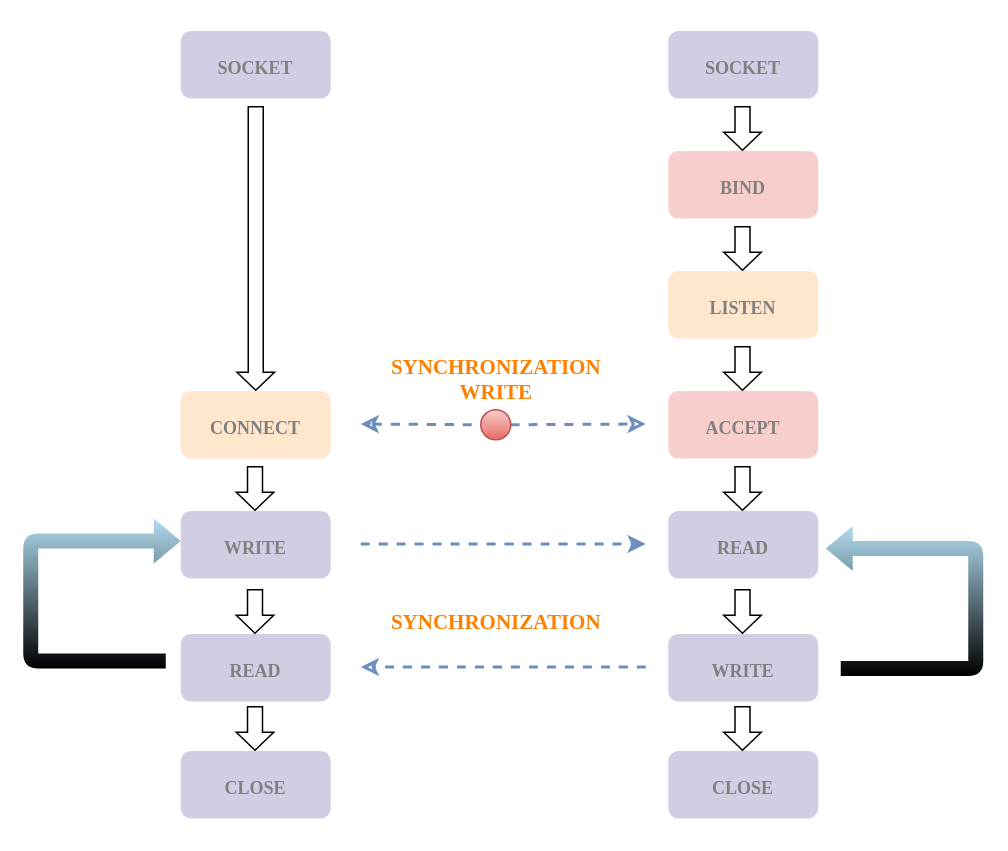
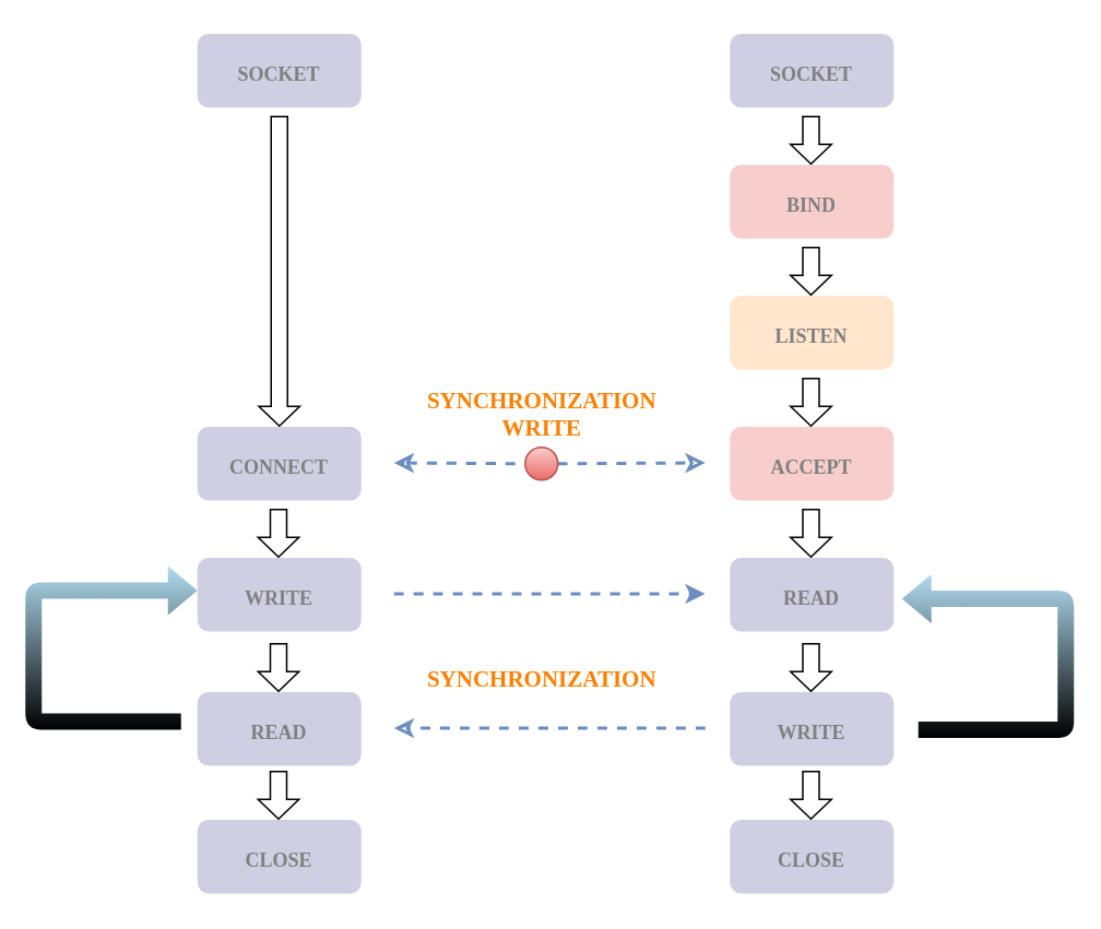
  <mxCell id="0" />
  <mxCell id="1" parent="0" />
  <mxCell id="2" value="&lt;font color=&quot;#808080&quot; style=&quot;font-size: 12px;&quot;&gt;&lt;b&gt;SOCKET&lt;/b&gt;&lt;/font&gt;" style="rounded=1;whiteSpace=wrap;html=1;fontFamily=Times New Roman;fontSize=18;fillColor=#d0cee2;strokeColor=none;" parent="1" vertex="1"><mxGeometry x="445" y="20" width="100" height="45" as="geometry" /></mxCell>
  <mxCell id="3" value="&lt;font color=&quot;#808080&quot; style=&quot;font-size: 12px;&quot;&gt;&lt;b&gt;BIND&lt;/b&gt;&lt;/font&gt;" style="rounded=1;whiteSpace=wrap;html=1;fontFamily=Times New Roman;fontSize=18;fillColor=#f8cecc;strokeColor=none;" parent="1" vertex="1"><mxGeometry x="445" y="100" width="100" height="45" as="geometry" /></mxCell>
  <mxCell id="4" value="&lt;font color=&quot;#808080&quot; style=&quot;font-size: 12px;&quot;&gt;&lt;b&gt;ACCEPT&lt;/b&gt;&lt;/font&gt;" style="rounded=1;whiteSpace=wrap;html=1;fontFamily=Times New Roman;fontSize=18;fillColor=#f8cecc;strokeColor=none;" parent="1" vertex="1"><mxGeometry x="445" y="260" width="100" height="45" as="geometry" /></mxCell>
  <mxCell id="5" value="&lt;font color=&quot;#808080&quot;&gt;&lt;span style=&quot;font-size: 12px;&quot;&gt;&lt;b&gt;READ&lt;/b&gt;&lt;/span&gt;&lt;/font&gt;" style="rounded=1;whiteSpace=wrap;html=1;fontFamily=Times New Roman;fontSize=18;fillColor=#d0cee2;strokeColor=none;" parent="1" vertex="1"><mxGeometry x="445" y="340" width="100" height="45" as="geometry" /></mxCell>
  <mxCell id="6" value="&lt;font color=&quot;#808080&quot; style=&quot;font-size: 12px;&quot;&gt;&lt;b&gt;WRITE&lt;/b&gt;&lt;/font&gt;" style="rounded=1;whiteSpace=wrap;html=1;fontFamily=Times New Roman;fontSize=18;fillColor=#d0cee2;strokeColor=none;" parent="1" vertex="1"><mxGeometry x="445" y="422" width="100" height="45" as="geometry" /></mxCell>
  <mxCell id="7" value="&lt;font color=&quot;#808080&quot;&gt;&lt;span style=&quot;font-size: 12px;&quot;&gt;&lt;b&gt;LISTEN&lt;/b&gt;&lt;/span&gt;&lt;/font&gt;" style="rounded=1;whiteSpace=wrap;html=1;fontFamily=Times New Roman;fontSize=18;fillColor=#ffe6cc;strokeColor=none;" parent="1" vertex="1"><mxGeometry x="445" y="180" width="100" height="45" as="geometry" /></mxCell>
  <mxCell id="8" value="&lt;font color=&quot;#808080&quot; style=&quot;font-size: 12px;&quot;&gt;&lt;b&gt;CLOSE&lt;/b&gt;&lt;/font&gt;" style="rounded=1;whiteSpace=wrap;html=1;fontFamily=Times New Roman;fontSize=18;fillColor=#d0cee2;strokeColor=none;" parent="1" vertex="1"><mxGeometry x="445" y="500" width="100" height="45" as="geometry" /></mxCell>
  <mxCell id="9" value="&lt;font color=&quot;#808080&quot; style=&quot;font-size: 12px;&quot;&gt;&lt;b&gt;SOCKET&lt;/b&gt;&lt;/font&gt;" style="rounded=1;whiteSpace=wrap;html=1;fontFamily=Times New Roman;fontSize=18;fillColor=#d0cee2;strokeColor=none;" parent="1" vertex="1"><mxGeometry x="120" y="20" width="100" height="45" as="geometry" /></mxCell>
- <mxCell id="10" value="&lt;font color=&quot;#808080&quot; style=&quot;font-size: 12px;&quot;&gt;&lt;b&gt;CONNECT&lt;/b&gt;&lt;/font&gt;" style="rounded=1;whiteSpace=wrap;html=1;fontFamily=Times New Roman;fontSize=18;fillColor=#ffe6cc;strokeColor=none;" parent="1" vertex="1"><mxGeometry x="120" y="260" width="100" height="45" as="geometry" /></mxCell>
+ <mxCell id="10" value="&lt;font color=&quot;#808080&quot; style=&quot;font-size: 12px;&quot;&gt;&lt;b&gt;CONNECT&lt;/b&gt;&lt;/font&gt;" style="rounded=1;whiteSpace=wrap;html=1;fontFamily=Times New Roman;fontSize=18;fillColor=#d0cee2;strokeColor=none;" parent="1" vertex="1"><mxGeometry x="120" y="260" width="100" height="45" as="geometry" /></mxCell>
  <mxCell id="11" value="&lt;font color=&quot;#808080&quot;&gt;&lt;span style=&quot;font-size: 12px;&quot;&gt;&lt;b&gt;WRITE&lt;/b&gt;&lt;/span&gt;&lt;/font&gt;" style="rounded=1;whiteSpace=wrap;html=1;fontFamily=Times New Roman;fontSize=18;fillColor=#d0cee2;strokeColor=none;" parent="1" vertex="1"><mxGeometry x="120" y="340" width="100" height="45" as="geometry" /></mxCell>
  <mxCell id="12" value="&lt;font color=&quot;#808080&quot; style=&quot;font-size: 12px;&quot;&gt;&lt;b&gt;READ&lt;/b&gt;&lt;/font&gt;" style="rounded=1;whiteSpace=wrap;html=1;fontFamily=Times New Roman;fontSize=18;fillColor=#d0cee2;strokeColor=none;" parent="1" vertex="1"><mxGeometry x="120" y="422" width="100" height="45" as="geometry" /></mxCell>
  <mxCell id="13" value="&lt;font color=&quot;#808080&quot; style=&quot;font-size: 12px;&quot;&gt;&lt;b&gt;CLOSE&lt;/b&gt;&lt;/font&gt;" style="rounded=1;whiteSpace=wrap;html=1;fontFamily=Times New Roman;fontSize=18;fillColor=#d0cee2;strokeColor=none;" parent="1" vertex="1"><mxGeometry x="120" y="500" width="100" height="45" as="geometry" /></mxCell>
  <mxCell id="14" value="" style="shape=flexArrow;endArrow=classic;html=1;rounded=0;fontFamily=Times New Roman;fontSize=12;fontColor=#808080;endWidth=14;endSize=3.67;" parent="1" edge="1"><mxGeometry width="50" height="50" relative="1" as="geometry"><mxPoint x="494.5" y="70" as="sourcePoint" /><mxPoint x="494.5" y="100" as="targetPoint" /></mxGeometry></mxCell>
  <mxCell id="15" value="" style="shape=flexArrow;endArrow=classic;html=1;rounded=0;fontFamily=Times New Roman;fontSize=12;fontColor=#808080;endWidth=14;endSize=3.67;" parent="1" edge="1"><mxGeometry width="50" height="50" relative="1" as="geometry"><mxPoint x="494.5" y="150" as="sourcePoint" /><mxPoint x="494.5" y="180" as="targetPoint" /></mxGeometry></mxCell>
  <mxCell id="16" value="" style="shape=flexArrow;endArrow=classic;html=1;rounded=0;fontFamily=Times New Roman;fontSize=12;fontColor=#808080;endWidth=14;endSize=3.67;" parent="1" edge="1"><mxGeometry width="50" height="50" relative="1" as="geometry"><mxPoint x="494.5" y="230" as="sourcePoint" /><mxPoint x="494.5" y="260" as="targetPoint" /></mxGeometry></mxCell>
  <mxCell id="17" value="" style="shape=flexArrow;endArrow=classic;html=1;rounded=0;fontFamily=Times New Roman;fontSize=12;fontColor=#808080;endWidth=14;endSize=3.67;" parent="1" edge="1"><mxGeometry width="50" height="50" relative="1" as="geometry"><mxPoint x="494.5" y="310" as="sourcePoint" /><mxPoint x="494.5" y="340" as="targetPoint" /></mxGeometry></mxCell>
  <mxCell id="18" value="" style="shape=flexArrow;endArrow=classic;html=1;rounded=0;fontFamily=Times New Roman;fontSize=12;fontColor=#808080;endWidth=14;endSize=3.67;" parent="1" edge="1"><mxGeometry width="50" height="50" relative="1" as="geometry"><mxPoint x="494.5" y="392" as="sourcePoint" /><mxPoint x="494.5" y="422" as="targetPoint" /></mxGeometry></mxCell>
  <mxCell id="19" value="" style="shape=flexArrow;endArrow=classic;html=1;rounded=0;fontFamily=Times New Roman;fontSize=12;fontColor=#808080;endWidth=14;endSize=3.67;" parent="1" edge="1"><mxGeometry width="50" height="50" relative="1" as="geometry"><mxPoint x="494.5" y="470" as="sourcePoint" /><mxPoint x="494.5" y="500" as="targetPoint" /></mxGeometry></mxCell>
  <mxCell id="20" value="" style="shape=flexArrow;endArrow=classic;html=1;rounded=0;fontFamily=Times New Roman;fontSize=12;fontColor=#808080;endWidth=14;endSize=3.67;entryX=0.5;entryY=0;entryDx=0;entryDy=0;" parent="1" target="10" edge="1"><mxGeometry width="50" height="50" relative="1" as="geometry"><mxPoint x="170" y="70" as="sourcePoint" /><mxPoint x="169.5" y="250" as="targetPoint" /></mxGeometry></mxCell>
  <mxCell id="21" value="" style="shape=flexArrow;endArrow=classic;html=1;rounded=0;fontFamily=Times New Roman;fontSize=12;fontColor=#808080;endWidth=14;endSize=3.67;" parent="1" edge="1"><mxGeometry width="50" height="50" relative="1" as="geometry"><mxPoint x="169.5" y="310" as="sourcePoint" /><mxPoint x="169.5" y="340" as="targetPoint" /></mxGeometry></mxCell>
  <mxCell id="22" value="" style="shape=flexArrow;endArrow=classic;html=1;rounded=0;fontFamily=Times New Roman;fontSize=12;fontColor=#808080;endWidth=14;endSize=3.67;" parent="1" edge="1"><mxGeometry width="50" height="50" relative="1" as="geometry"><mxPoint x="169.5" y="392" as="sourcePoint" /><mxPoint x="169.5" y="422" as="targetPoint" /></mxGeometry></mxCell>
  <mxCell id="23" value="" style="shape=flexArrow;endArrow=classic;html=1;rounded=0;fontFamily=Times New Roman;fontSize=12;fontColor=#808080;endWidth=14;endSize=3.67;" parent="1" edge="1"><mxGeometry width="50" height="50" relative="1" as="geometry"><mxPoint x="169.5" y="470" as="sourcePoint" /><mxPoint x="169.5" y="500" as="targetPoint" /></mxGeometry></mxCell>
  <mxCell id="24" value="" style="endArrow=classic;html=1;fontFamily=Times New Roman;fontSize=12;fontColor=#808080;fillColor=#b1ddf0;strokeColor=none;curved=1;fillStyle=zigzag-line;gradientColor=default;shape=flexArrow;strokeWidth=0;" parent="1" edge="1"><mxGeometry width="50" height="50" relative="1" as="geometry"><mxPoint x="560" y="445" as="sourcePoint" /><mxPoint x="550" y="365" as="targetPoint" /><Array as="points"><mxPoint x="650" y="445" /><mxPoint x="650" y="365" /><mxPoint x="590" y="365" /></Array></mxGeometry></mxCell>
  <mxCell id="25" value="" style="endArrow=classic;html=1;fontFamily=Times New Roman;fontSize=12;fontColor=#808080;fillColor=#b1ddf0;strokeColor=none;curved=1;fillStyle=zigzag-line;gradientColor=default;shape=flexArrow;strokeWidth=0;rounded=1;shadow=0;" parent="1" edge="1"><mxGeometry width="50" height="50" relative="1" as="geometry"><mxPoint x="110" y="440" as="sourcePoint" /><mxPoint x="120" y="360" as="targetPoint" /><Array as="points"><mxPoint x="20" y="440" /><mxPoint x="20" y="360" /><mxPoint x="80" y="360" /></Array></mxGeometry></mxCell>
  <mxCell id="26" value="" style="endArrow=classic;html=1;rounded=1;shadow=0;fillStyle=zigzag-line;strokeColor=#6c8ebf;strokeWidth=2;fontFamily=Times New Roman;fontSize=12;fontColor=#808080;gradientColor=#7ea6e0;curved=1;dashed=1;fillColor=#dae8fc;" parent="1" edge="1"><mxGeometry width="50" height="50" relative="1" as="geometry"><mxPoint x="240" y="362" as="sourcePoint" /><mxPoint x="430" y="362" as="targetPoint" /></mxGeometry></mxCell>
  <mxCell id="27" value="" style="endArrow=classic;html=1;rounded=1;shadow=0;fillStyle=zigzag-line;strokeColor=#6c8ebf;strokeWidth=2;fontFamily=Times New Roman;fontSize=12;fontColor=#808080;curved=1;dashed=1;fillColor=#dae8fc;" parent="1" edge="1"><mxGeometry width="50" height="50" relative="1" as="geometry"><mxPoint x="430" y="444" as="sourcePoint" /><mxPoint x="240" y="444" as="targetPoint" /></mxGeometry></mxCell>
  <mxCell id="28" value="&lt;font style=&quot;font-size: 14px;&quot; color=&quot;#ff8000&quot;&gt;&lt;b&gt;SYNCHRONIZATION&lt;/b&gt;&lt;/font&gt;" style="text;html=1;align=center;verticalAlign=middle;resizable=0;points=[];autosize=1;strokeColor=none;fillColor=none;fontSize=12;fontFamily=Times New Roman;fontColor=#808080;" parent="1" vertex="1"><mxGeometry x="255" y="400" width="150" height="30" as="geometry" /></mxCell>
  <mxCell id="29" value="" style="endArrow=classic;startArrow=none;html=1;rounded=1;shadow=0;dashed=1;fillStyle=zigzag-line;strokeColor=#6c8ebf;strokeWidth=2;fontFamily=Times New Roman;fontSize=12;fontColor=#FF8000;curved=1;fillColor=#dae8fc;" parent="1" source="31" edge="1"><mxGeometry width="50" height="50" relative="1" as="geometry"><mxPoint x="240" y="282" as="sourcePoint" /><mxPoint x="430" y="282" as="targetPoint" /></mxGeometry></mxCell>
  <mxCell id="30" value="&lt;b&gt;&lt;font style=&quot;font-size: 14px;&quot;&gt;SYNCHRONIZATION &lt;br&gt;WRITE&lt;/font&gt;&lt;/b&gt;" style="text;html=1;align=center;verticalAlign=middle;resizable=0;points=[];autosize=1;strokeColor=none;fillColor=none;fontSize=12;fontFamily=Times New Roman;fontColor=#FF8000;" parent="1" vertex="1"><mxGeometry x="250" y="227.5" width="160" height="50" as="geometry" /></mxCell>
  <mxCell id="31" value="" style="ellipse;whiteSpace=wrap;html=1;aspect=fixed;fontFamily=Times New Roman;fontSize=12;fillColor=#f8cecc;gradientColor=#ea6b66;strokeColor=#b85450;" parent="1" vertex="1"><mxGeometry x="320" y="272.5" width="20" height="20" as="geometry" /></mxCell>
  <mxCell id="32" value="" style="endArrow=none;startArrow=classic;html=1;rounded=1;shadow=0;dashed=1;fillStyle=zigzag-line;strokeColor=#6c8ebf;strokeWidth=2;fontFamily=Times New Roman;fontSize=12;fontColor=#FF8000;curved=1;fillColor=#dae8fc;" parent="1" target="31" edge="1"><mxGeometry width="50" height="50" relative="1" as="geometry"><mxPoint x="240" y="282" as="sourcePoint" /><mxPoint x="430" y="282" as="targetPoint" /></mxGeometry></mxCell>
